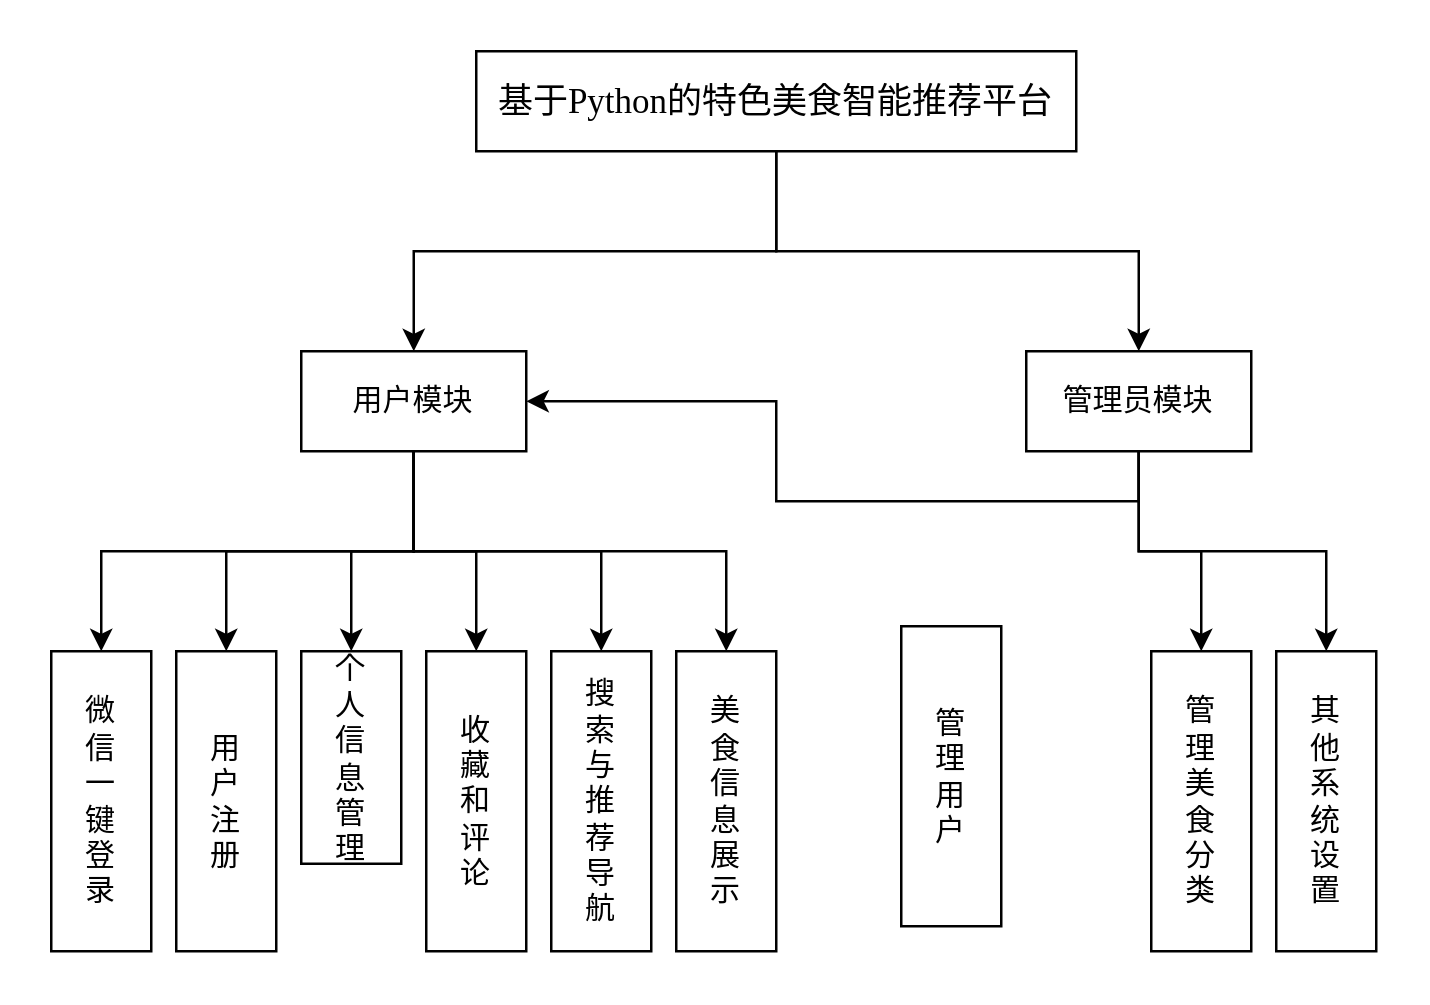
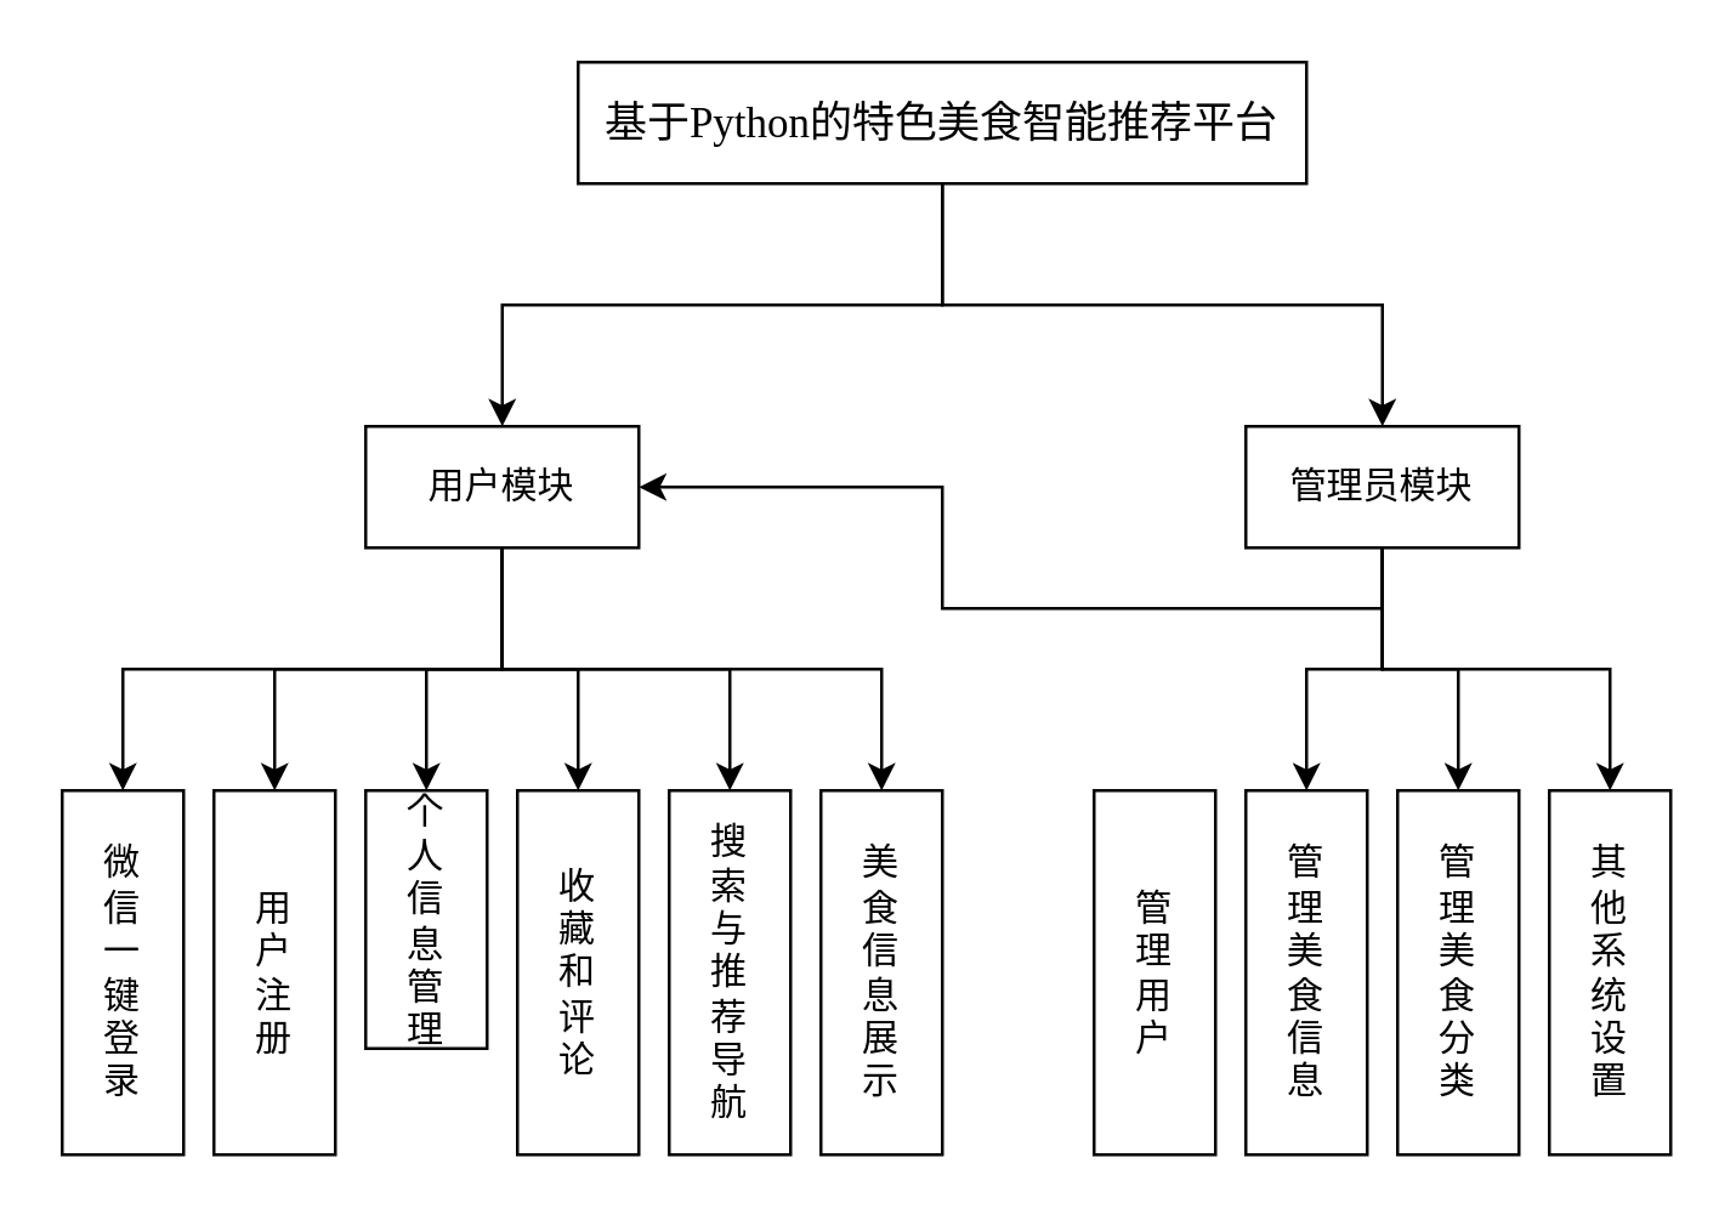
  <mxCell id="0" />
  <mxCell id="1" parent="0" />
  <mxCell id="2" style="edgeStyle=orthogonalEdgeStyle;rounded=0;orthogonalLoop=1;jettySize=auto;html=1;exitX=0.5;exitY=1;exitDx=0;exitDy=0;entryX=0.5;entryY=0;entryDx=0;entryDy=0;" parent="1" source="4" target="16" edge="1"><mxGeometry relative="1" as="geometry" /></mxCell>
  <mxCell id="3" style="edgeStyle=orthogonalEdgeStyle;rounded=0;orthogonalLoop=1;jettySize=auto;html=1;exitX=0.5;exitY=1;exitDx=0;exitDy=0;entryX=0.5;entryY=0;entryDx=0;entryDy=0;" parent="1" source="4" target="9" edge="1"><mxGeometry relative="1" as="geometry" /></mxCell>
  <mxCell id="4" value="&lt;p data-darkreader-inline-color=&quot;&quot; style=&quot;margin: 0pt 0pt 0.0pt; text-indent: 0pt; line-height: 30pt; color: rgb(0, 0, 0); --darkreader-inline-color: var(--darkreader-text-000000, #fffddd);&quot; align=&quot;center&quot; class=&quot;MsoNormal&quot;&gt;&lt;font face=&quot;方正小标宋简体&quot;&gt;&lt;span style=&quot;font-size: 14px;&quot;&gt;基于Python的特色美食智能推荐平台&lt;/span&gt;&lt;/font&gt;&lt;/p&gt;" style="rounded=0;whiteSpace=wrap;html=1;" parent="1" vertex="1"><mxGeometry x="190" y="20" width="240" height="40" as="geometry" /></mxCell>
  <mxCell id="5" style="edgeStyle=orthogonalEdgeStyle;rounded=0;orthogonalLoop=1;jettySize=auto;html=1;exitX=0.5;exitY=1;exitDx=0;exitDy=0;" parent="1" source="9" target="16" edge="1"><mxGeometry relative="1" as="geometry" /></mxCell>
+ <mxCell id="6" style="edgeStyle=orthogonalEdgeStyle;rounded=0;orthogonalLoop=1;jettySize=auto;html=1;exitX=0.5;exitY=1;exitDx=0;exitDy=0;entryX=0.5;entryY=0;entryDx=0;entryDy=0;" parent="1" source="9" target="21" edge="1"><mxGeometry relative="1" as="geometry" /></mxCell>
  <mxCell id="7" style="edgeStyle=orthogonalEdgeStyle;rounded=0;orthogonalLoop=1;jettySize=auto;html=1;exitX=0.5;exitY=1;exitDx=0;exitDy=0;entryX=0.5;entryY=0;entryDx=0;entryDy=0;" parent="1" source="9" target="22" edge="1"><mxGeometry relative="1" as="geometry" /></mxCell>
  <mxCell id="8" style="edgeStyle=orthogonalEdgeStyle;rounded=0;orthogonalLoop=1;jettySize=auto;html=1;exitX=0.5;exitY=1;exitDx=0;exitDy=0;entryX=0.5;entryY=0;entryDx=0;entryDy=0;" parent="1" source="9" target="23" edge="1"><mxGeometry relative="1" as="geometry" /></mxCell>
  <mxCell id="9" value="管理员模块" style="whiteSpace=wrap;html=1;rounded=0;" parent="1" vertex="1"><mxGeometry x="410" y="140" width="90" height="40" as="geometry" /></mxCell>
  <mxCell id="10" style="edgeStyle=orthogonalEdgeStyle;rounded=0;orthogonalLoop=1;jettySize=auto;html=1;exitX=0.5;exitY=1;exitDx=0;exitDy=0;entryX=0.5;entryY=0;entryDx=0;entryDy=0;" parent="1" source="16" target="18" edge="1"><mxGeometry relative="1" as="geometry" /></mxCell>
  <mxCell id="11" style="edgeStyle=orthogonalEdgeStyle;rounded=0;orthogonalLoop=1;jettySize=auto;html=1;exitX=0.5;exitY=1;exitDx=0;exitDy=0;entryX=0.5;entryY=0;entryDx=0;entryDy=0;" parent="1" source="16" target="17" edge="1"><mxGeometry relative="1" as="geometry" /></mxCell>
  <mxCell id="12" style="edgeStyle=orthogonalEdgeStyle;rounded=0;orthogonalLoop=1;jettySize=auto;html=1;exitX=0.5;exitY=1;exitDx=0;exitDy=0;entryX=0.5;entryY=0;entryDx=0;entryDy=0;" parent="1" source="16" target="24" edge="1"><mxGeometry relative="1" as="geometry" /></mxCell>
  <mxCell id="13" style="edgeStyle=orthogonalEdgeStyle;rounded=0;orthogonalLoop=1;jettySize=auto;html=1;exitX=0.5;exitY=1;exitDx=0;exitDy=0;entryX=0.5;entryY=0;entryDx=0;entryDy=0;" parent="1" source="16" target="19" edge="1"><mxGeometry relative="1" as="geometry" /></mxCell>
  <mxCell id="14" style="edgeStyle=orthogonalEdgeStyle;rounded=0;orthogonalLoop=1;jettySize=auto;html=1;exitX=0.5;exitY=1;exitDx=0;exitDy=0;" parent="1" source="16" target="26" edge="1"><mxGeometry relative="1" as="geometry" /></mxCell>
  <mxCell id="15" style="edgeStyle=orthogonalEdgeStyle;rounded=0;orthogonalLoop=1;jettySize=auto;html=1;exitX=0.5;exitY=1;exitDx=0;exitDy=0;entryX=0.5;entryY=0;entryDx=0;entryDy=0;" parent="1" source="16" target="27" edge="1"><mxGeometry relative="1" as="geometry" /></mxCell>
  <mxCell id="16" value="用户模块" style="whiteSpace=wrap;html=1;rounded=0;" parent="1" vertex="1"><mxGeometry x="120" y="140" width="90" height="40" as="geometry" /></mxCell>
  <mxCell id="17" value="微&lt;div&gt;信&lt;/div&gt;&lt;div&gt;一&lt;/div&gt;&lt;div&gt;键&lt;/div&gt;&lt;div&gt;登&lt;/div&gt;&lt;div&gt;录&lt;/div&gt;" style="whiteSpace=wrap;html=1;rounded=0;" parent="1" vertex="1"><mxGeometry x="20" y="260" width="40" height="120" as="geometry" /></mxCell>
  <mxCell id="18" value="用&lt;div&gt;户&lt;/div&gt;&lt;div&gt;注&lt;/div&gt;&lt;div&gt;册&lt;/div&gt;" style="whiteSpace=wrap;html=1;rounded=0;" parent="1" vertex="1"><mxGeometry x="70" y="260" width="40" height="120" as="geometry" /></mxCell>
  <mxCell id="19" value="个&lt;div&gt;人&lt;/div&gt;&lt;div&gt;信&lt;/div&gt;&lt;div&gt;息&lt;/div&gt;&lt;div&gt;管&lt;/div&gt;&lt;div&gt;理&lt;/div&gt;" style="whiteSpace=wrap;html=1;rounded=0;" parent="1" vertex="1"><mxGeometry x="120" y="260" width="40" height="85" as="geometry" /></mxCell>
- <mxCell id="20" value="管&lt;div&gt;理&lt;/div&gt;&lt;div&gt;用&lt;/div&gt;&lt;div&gt;户&lt;/div&gt;" style="whiteSpace=wrap;html=1;rounded=0;" parent="1" vertex="1"><mxGeometry x="360" y="250" width="40" height="120" as="geometry" /></mxCell>
+ <mxCell id="20" value="管&lt;div&gt;理&lt;/div&gt;&lt;div&gt;用&lt;/div&gt;&lt;div&gt;户&lt;/div&gt;" style="whiteSpace=wrap;html=1;rounded=0;" parent="1" vertex="1"><mxGeometry x="360" y="260" width="40" height="120" as="geometry" /></mxCell>
+ <mxCell id="21" value="管&lt;div&gt;理&lt;/div&gt;&lt;div&gt;美&lt;/div&gt;&lt;div&gt;食&lt;/div&gt;&lt;div&gt;信&lt;/div&gt;&lt;div&gt;息&lt;/div&gt;" style="whiteSpace=wrap;html=1;rounded=0;" parent="1" vertex="1"><mxGeometry x="410" y="260" width="40" height="120" as="geometry" /></mxCell>
  <mxCell id="22" value="管&lt;div&gt;理&lt;/div&gt;&lt;div&gt;美&lt;/div&gt;&lt;div&gt;食&lt;/div&gt;&lt;div&gt;分&lt;/div&gt;&lt;div&gt;类&lt;/div&gt;" style="whiteSpace=wrap;html=1;rounded=0;" parent="1" vertex="1"><mxGeometry x="460" y="260" width="40" height="120" as="geometry" /></mxCell>
  <mxCell id="23" value="其&lt;div&gt;他&lt;/div&gt;&lt;div&gt;系&lt;/div&gt;&lt;div&gt;统&lt;/div&gt;&lt;div&gt;设&lt;/div&gt;&lt;div&gt;置&lt;/div&gt;" style="whiteSpace=wrap;html=1;rounded=0;" parent="1" vertex="1"><mxGeometry x="510" y="260" width="40" height="120" as="geometry" /></mxCell>
  <mxCell id="24" value="收&lt;div&gt;藏&lt;/div&gt;&lt;div&gt;和&lt;/div&gt;&lt;div&gt;评&lt;/div&gt;&lt;div&gt;论&lt;/div&gt;" style="whiteSpace=wrap;html=1;rounded=0;" parent="1" vertex="1"><mxGeometry x="170" y="260" width="40" height="120" as="geometry" /></mxCell>
  <mxCell id="25" style="edgeStyle=orthogonalEdgeStyle;rounded=0;orthogonalLoop=1;jettySize=auto;html=1;exitX=0.5;exitY=1;exitDx=0;exitDy=0;" parent="1" edge="1"><mxGeometry relative="1" as="geometry"><mxPoint x="520" y="380" as="sourcePoint" /><mxPoint x="520" y="380" as="targetPoint" /></mxGeometry></mxCell>
  <mxCell id="26" value="搜&lt;div&gt;索&lt;/div&gt;&lt;div&gt;与&lt;/div&gt;&lt;div&gt;推&lt;/div&gt;&lt;div&gt;荐&lt;/div&gt;&lt;div&gt;导&lt;/div&gt;&lt;div&gt;航&lt;/div&gt;" style="whiteSpace=wrap;html=1;rounded=0;" parent="1" vertex="1"><mxGeometry x="220" y="260" width="40" height="120" as="geometry" /></mxCell>
  <mxCell id="27" value="美&lt;div&gt;食&lt;/div&gt;&lt;div&gt;信&lt;/div&gt;&lt;div&gt;息&lt;/div&gt;&lt;div&gt;展&lt;/div&gt;&lt;div&gt;示&lt;/div&gt;" style="whiteSpace=wrap;html=1;rounded=0;" parent="1" vertex="1"><mxGeometry x="270" y="260" width="40" height="120" as="geometry" /></mxCell>
